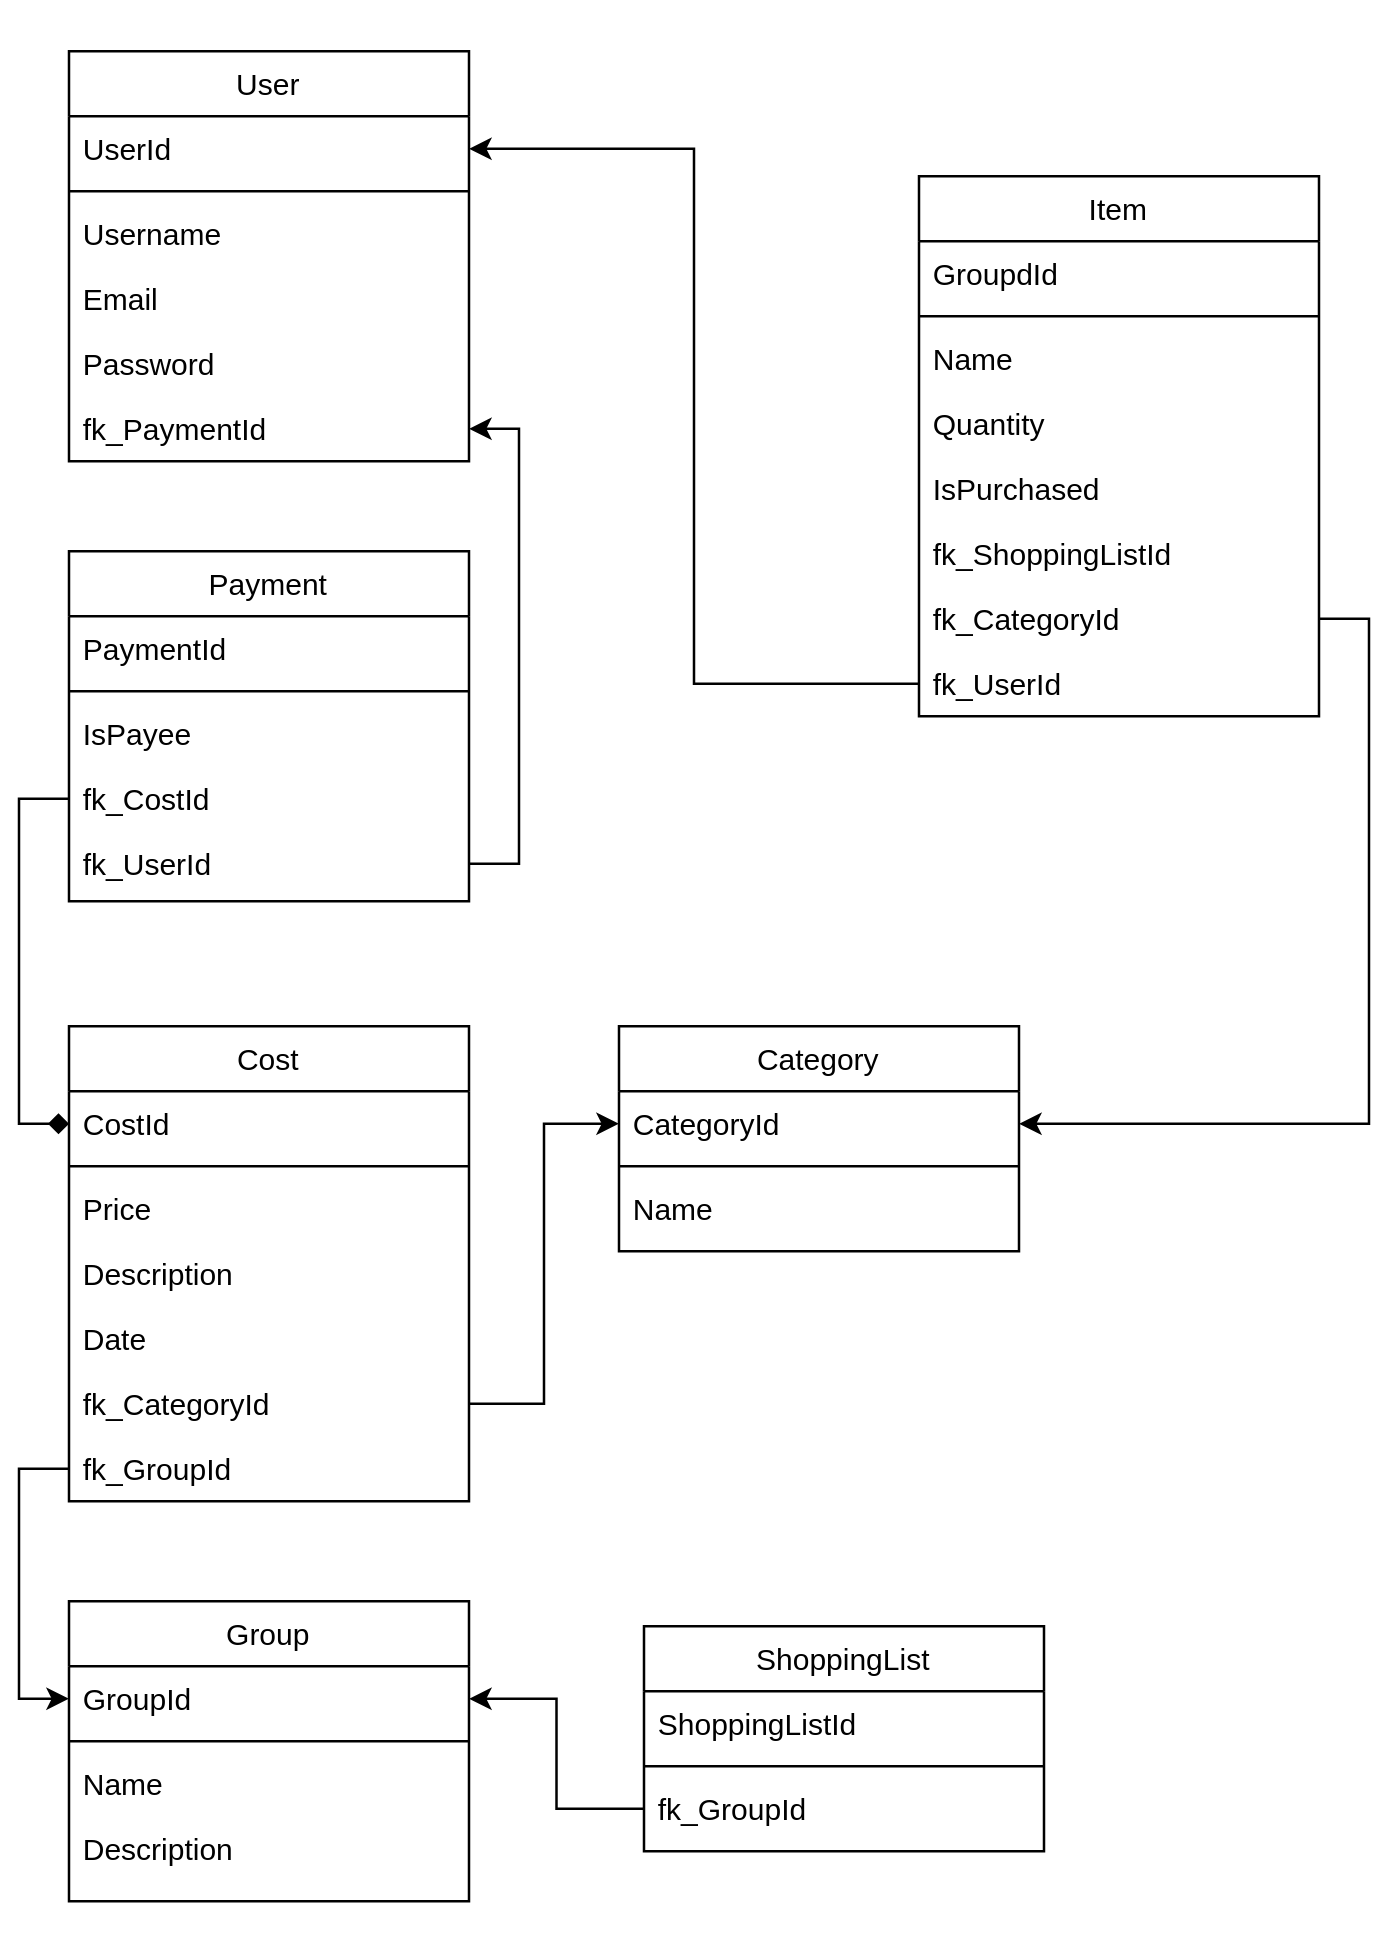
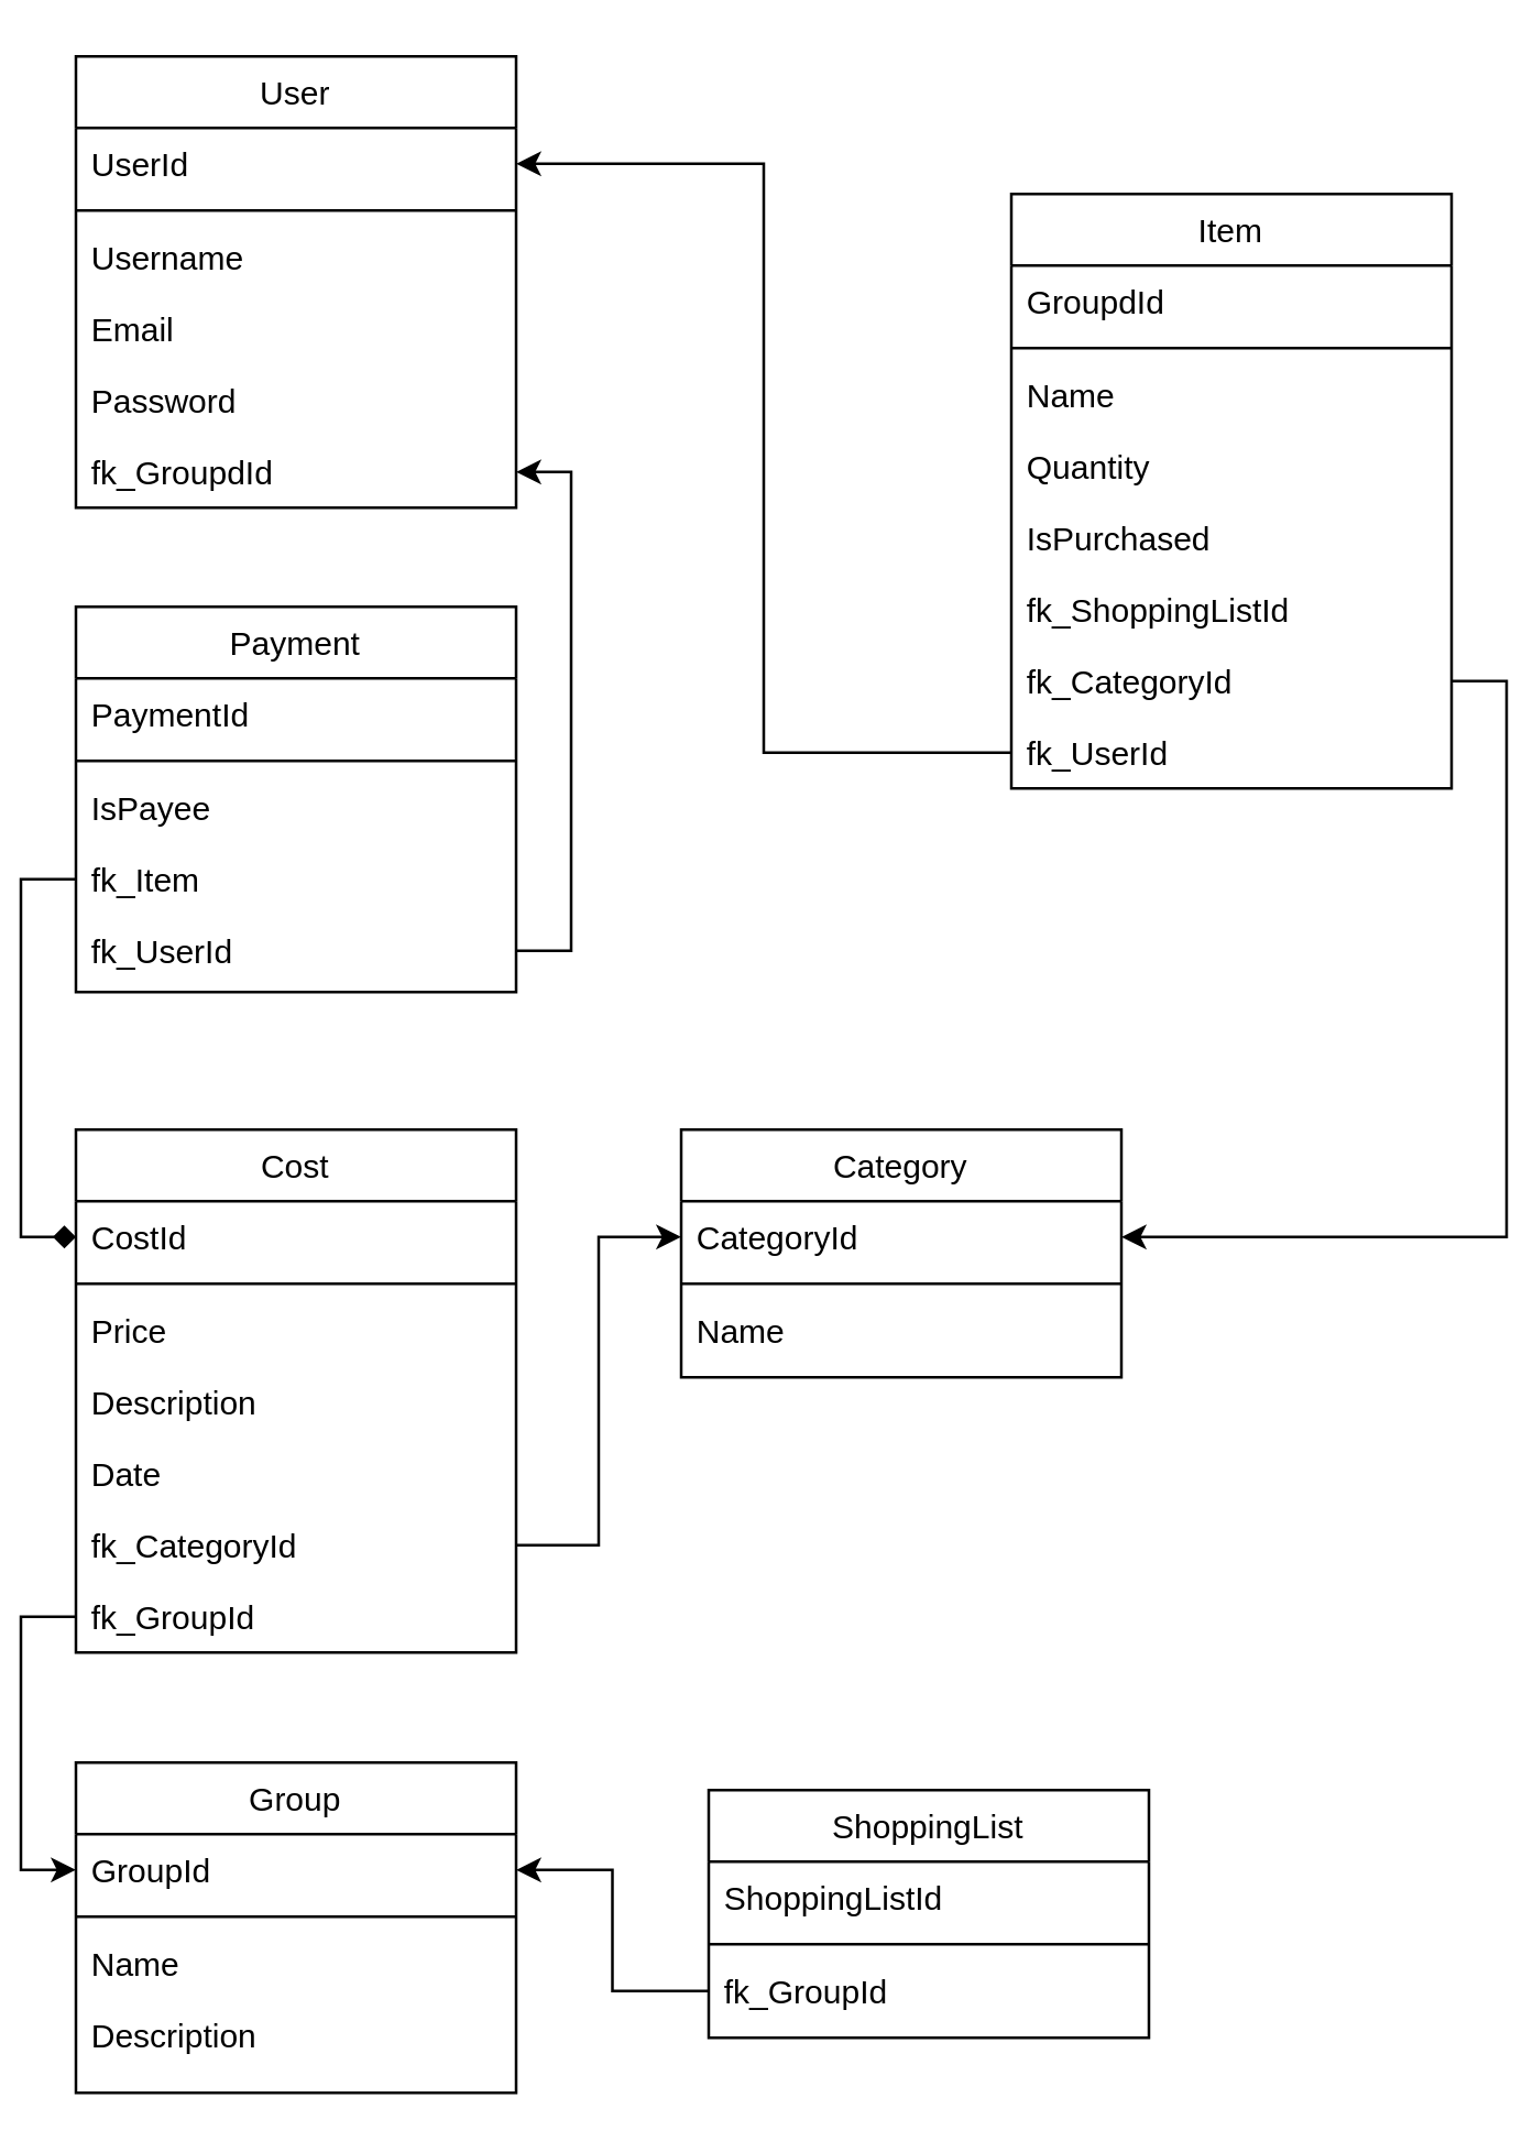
  <mxCell id="0" />
  <mxCell id="1" parent="0" />
  <mxCell id="2" value="User" style="swimlane;fontStyle=0;align=center;verticalAlign=top;childLayout=stackLayout;horizontal=1;startSize=26;horizontalStack=0;resizeParent=1;resizeLast=0;collapsible=1;marginBottom=0;rounded=0;shadow=0;strokeWidth=1;" parent="1" vertex="1"><mxGeometry x="20" y="20" width="160" height="164" as="geometry"><mxRectangle x="130" y="380" width="160" height="26" as="alternateBounds" /></mxGeometry></mxCell>
  <mxCell id="3" value="UserId" style="text;align=left;verticalAlign=top;spacingLeft=4;spacingRight=4;overflow=hidden;rotatable=0;points=[[0,0.5],[1,0.5]];portConstraint=eastwest;" parent="2" vertex="1"><mxGeometry y="26" width="160" height="26" as="geometry" /></mxCell>
  <mxCell id="4" value="" style="line;html=1;strokeWidth=1;align=left;verticalAlign=middle;spacingTop=-1;spacingLeft=3;spacingRight=3;rotatable=0;labelPosition=right;points=[];portConstraint=eastwest;" parent="2" vertex="1"><mxGeometry y="52" width="160" height="8" as="geometry" /></mxCell>
  <mxCell id="5" value="Username" style="text;align=left;verticalAlign=top;spacingLeft=4;spacingRight=4;overflow=hidden;rotatable=0;points=[[0,0.5],[1,0.5]];portConstraint=eastwest;fontStyle=0;strokeColor=none;" parent="2" vertex="1"><mxGeometry y="60" width="160" height="26" as="geometry" /></mxCell>
  <mxCell id="6" value="Email" style="text;align=left;verticalAlign=top;spacingLeft=4;spacingRight=4;overflow=hidden;rotatable=0;points=[[0,0.5],[1,0.5]];portConstraint=eastwest;" parent="2" vertex="1"><mxGeometry y="86" width="160" height="26" as="geometry" /></mxCell>
  <mxCell id="7" value="Password" style="text;align=left;verticalAlign=top;spacingLeft=4;spacingRight=4;overflow=hidden;rotatable=0;points=[[0,0.5],[1,0.5]];portConstraint=eastwest;" vertex="1" parent="2"><mxGeometry y="112" width="160" height="26" as="geometry" /></mxCell>
- <mxCell id="8" value="fk_PaymentId" style="text;align=left;verticalAlign=top;spacingLeft=4;spacingRight=4;overflow=hidden;rotatable=0;points=[[0,0.5],[1,0.5]];portConstraint=eastwest;" vertex="1" parent="2"><mxGeometry y="138" width="160" height="26" as="geometry" /></mxCell>
+ <mxCell id="8" value="fk_GroupdId" style="text;align=left;verticalAlign=top;spacingLeft=4;spacingRight=4;overflow=hidden;rotatable=0;points=[[0,0.5],[1,0.5]];portConstraint=eastwest;" vertex="1" parent="2"><mxGeometry y="138" width="160" height="26" as="geometry" /></mxCell>
  <mxCell id="9" value="Group" style="swimlane;fontStyle=0;align=center;verticalAlign=top;childLayout=stackLayout;horizontal=1;startSize=26;horizontalStack=0;resizeParent=1;resizeLast=0;collapsible=1;marginBottom=0;rounded=0;shadow=0;strokeWidth=1;" vertex="1" parent="1"><mxGeometry x="20" y="640" width="160" height="120" as="geometry"><mxRectangle x="130" y="380" width="160" height="26" as="alternateBounds" /></mxGeometry></mxCell>
  <mxCell id="10" value="GroupId" style="text;align=left;verticalAlign=top;spacingLeft=4;spacingRight=4;overflow=hidden;rotatable=0;points=[[0,0.5],[1,0.5]];portConstraint=eastwest;" vertex="1" parent="9"><mxGeometry y="26" width="160" height="26" as="geometry" /></mxCell>
  <mxCell id="11" value="" style="line;html=1;strokeWidth=1;align=left;verticalAlign=middle;spacingTop=-1;spacingLeft=3;spacingRight=3;rotatable=0;labelPosition=right;points=[];portConstraint=eastwest;" vertex="1" parent="9"><mxGeometry y="52" width="160" height="8" as="geometry" /></mxCell>
  <mxCell id="12" value="Name" style="text;align=left;verticalAlign=top;spacingLeft=4;spacingRight=4;overflow=hidden;rotatable=0;points=[[0,0.5],[1,0.5]];portConstraint=eastwest;fontStyle=0" vertex="1" parent="9"><mxGeometry y="60" width="160" height="26" as="geometry" /></mxCell>
  <mxCell id="13" value="Description" style="text;align=left;verticalAlign=top;spacingLeft=4;spacingRight=4;overflow=hidden;rotatable=0;points=[[0,0.5],[1,0.5]];portConstraint=eastwest;" vertex="1" parent="9"><mxGeometry y="86" width="160" height="26" as="geometry" /></mxCell>
  <mxCell id="14" value="Category" style="swimlane;fontStyle=0;align=center;verticalAlign=top;childLayout=stackLayout;horizontal=1;startSize=26;horizontalStack=0;resizeParent=1;resizeLast=0;collapsible=1;marginBottom=0;rounded=0;shadow=0;strokeWidth=1;" vertex="1" parent="1"><mxGeometry x="240" y="410" width="160" height="90" as="geometry"><mxRectangle x="130" y="380" width="160" height="26" as="alternateBounds" /></mxGeometry></mxCell>
  <mxCell id="15" value="CategoryId" style="text;align=left;verticalAlign=top;spacingLeft=4;spacingRight=4;overflow=hidden;rotatable=0;points=[[0,0.5],[1,0.5]];portConstraint=eastwest;" vertex="1" parent="14"><mxGeometry y="26" width="160" height="26" as="geometry" /></mxCell>
  <mxCell id="16" value="" style="line;html=1;strokeWidth=1;align=left;verticalAlign=middle;spacingTop=-1;spacingLeft=3;spacingRight=3;rotatable=0;labelPosition=right;points=[];portConstraint=eastwest;" vertex="1" parent="14"><mxGeometry y="52" width="160" height="8" as="geometry" /></mxCell>
  <mxCell id="17" value="Name" style="text;align=left;verticalAlign=top;spacingLeft=4;spacingRight=4;overflow=hidden;rotatable=0;points=[[0,0.5],[1,0.5]];portConstraint=eastwest;fontStyle=0;strokeColor=none;" vertex="1" parent="14"><mxGeometry y="60" width="160" height="26" as="geometry" /></mxCell>
  <mxCell id="18" value="ShoppingList" style="swimlane;fontStyle=0;align=center;verticalAlign=top;childLayout=stackLayout;horizontal=1;startSize=26;horizontalStack=0;resizeParent=1;resizeLast=0;collapsible=1;marginBottom=0;rounded=0;shadow=0;strokeWidth=1;" vertex="1" parent="1"><mxGeometry x="250" y="650" width="160" height="90" as="geometry"><mxRectangle x="130" y="380" width="160" height="26" as="alternateBounds" /></mxGeometry></mxCell>
  <mxCell id="19" value="ShoppingListId" style="text;align=left;verticalAlign=top;spacingLeft=4;spacingRight=4;overflow=hidden;rotatable=0;points=[[0,0.5],[1,0.5]];portConstraint=eastwest;" vertex="1" parent="18"><mxGeometry y="26" width="160" height="26" as="geometry" /></mxCell>
  <mxCell id="20" value="" style="line;html=1;strokeWidth=1;align=left;verticalAlign=middle;spacingTop=-1;spacingLeft=3;spacingRight=3;rotatable=0;labelPosition=right;points=[];portConstraint=eastwest;" vertex="1" parent="18"><mxGeometry y="52" width="160" height="8" as="geometry" /></mxCell>
  <mxCell id="21" value="fk_GroupId" style="text;align=left;verticalAlign=top;spacingLeft=4;spacingRight=4;overflow=hidden;rotatable=0;points=[[0,0.5],[1,0.5]];portConstraint=eastwest;fontStyle=0;strokeColor=none;" vertex="1" parent="18"><mxGeometry y="60" width="160" height="26" as="geometry" /></mxCell>
  <mxCell id="22" value="Payment" style="swimlane;fontStyle=0;align=center;verticalAlign=top;childLayout=stackLayout;horizontal=1;startSize=26;horizontalStack=0;resizeParent=1;resizeLast=0;collapsible=1;marginBottom=0;rounded=0;shadow=0;strokeWidth=1;" vertex="1" parent="1"><mxGeometry x="20" y="220" width="160" height="140" as="geometry"><mxRectangle x="130" y="380" width="160" height="26" as="alternateBounds" /></mxGeometry></mxCell>
  <mxCell id="23" value="PaymentId" style="text;align=left;verticalAlign=top;spacingLeft=4;spacingRight=4;overflow=hidden;rotatable=0;points=[[0,0.5],[1,0.5]];portConstraint=eastwest;" vertex="1" parent="22"><mxGeometry y="26" width="160" height="26" as="geometry" /></mxCell>
  <mxCell id="24" value="" style="line;html=1;strokeWidth=1;align=left;verticalAlign=middle;spacingTop=-1;spacingLeft=3;spacingRight=3;rotatable=0;labelPosition=right;points=[];portConstraint=eastwest;" vertex="1" parent="22"><mxGeometry y="52" width="160" height="8" as="geometry" /></mxCell>
  <mxCell id="25" value="IsPayee" style="text;align=left;verticalAlign=top;spacingLeft=4;spacingRight=4;overflow=hidden;rotatable=0;points=[[0,0.5],[1,0.5]];portConstraint=eastwest;fontStyle=0;strokeColor=none;" vertex="1" parent="22"><mxGeometry y="60" width="160" height="26" as="geometry" /></mxCell>
- <mxCell id="26" value="fk_CostId" style="text;align=left;verticalAlign=top;spacingLeft=4;spacingRight=4;overflow=hidden;rotatable=0;points=[[0,0.5],[1,0.5]];portConstraint=eastwest;" vertex="1" parent="22"><mxGeometry y="86" width="160" height="26" as="geometry" /></mxCell>
+ <mxCell id="26" value="fk_Item" style="text;align=left;verticalAlign=top;spacingLeft=4;spacingRight=4;overflow=hidden;rotatable=0;points=[[0,0.5],[1,0.5]];portConstraint=eastwest;" vertex="1" parent="22"><mxGeometry y="86" width="160" height="26" as="geometry" /></mxCell>
  <mxCell id="27" value="fk_UserId" style="text;align=left;verticalAlign=top;spacingLeft=4;spacingRight=4;overflow=hidden;rotatable=0;points=[[0,0.5],[1,0.5]];portConstraint=eastwest;" vertex="1" parent="22"><mxGeometry y="112" width="160" height="26" as="geometry" /></mxCell>
  <mxCell id="28" value="Item" style="swimlane;fontStyle=0;align=center;verticalAlign=top;childLayout=stackLayout;horizontal=1;startSize=26;horizontalStack=0;resizeParent=1;resizeLast=0;collapsible=1;marginBottom=0;rounded=0;shadow=0;strokeWidth=1;" vertex="1" parent="1"><mxGeometry x="360" y="70" width="160" height="216" as="geometry"><mxRectangle x="130" y="380" width="160" height="26" as="alternateBounds" /></mxGeometry></mxCell>
  <mxCell id="29" value="GroupdId" style="text;align=left;verticalAlign=top;spacingLeft=4;spacingRight=4;overflow=hidden;rotatable=0;points=[[0,0.5],[1,0.5]];portConstraint=eastwest;" vertex="1" parent="28"><mxGeometry y="26" width="160" height="26" as="geometry" /></mxCell>
  <mxCell id="30" value="" style="line;html=1;strokeWidth=1;align=left;verticalAlign=middle;spacingTop=-1;spacingLeft=3;spacingRight=3;rotatable=0;labelPosition=right;points=[];portConstraint=eastwest;" vertex="1" parent="28"><mxGeometry y="52" width="160" height="8" as="geometry" /></mxCell>
  <mxCell id="31" value="Name" style="text;align=left;verticalAlign=top;spacingLeft=4;spacingRight=4;overflow=hidden;rotatable=0;points=[[0,0.5],[1,0.5]];portConstraint=eastwest;fontStyle=0;strokeColor=none;" vertex="1" parent="28"><mxGeometry y="60" width="160" height="26" as="geometry" /></mxCell>
  <mxCell id="32" value="Quantity" style="text;align=left;verticalAlign=top;spacingLeft=4;spacingRight=4;overflow=hidden;rotatable=0;points=[[0,0.5],[1,0.5]];portConstraint=eastwest;" vertex="1" parent="28"><mxGeometry y="86" width="160" height="26" as="geometry" /></mxCell>
  <mxCell id="33" value="IsPurchased" style="text;align=left;verticalAlign=top;spacingLeft=4;spacingRight=4;overflow=hidden;rotatable=0;points=[[0,0.5],[1,0.5]];portConstraint=eastwest;" vertex="1" parent="28"><mxGeometry y="112" width="160" height="26" as="geometry" /></mxCell>
  <mxCell id="34" value="fk_ShoppingListId" style="text;align=left;verticalAlign=top;spacingLeft=4;spacingRight=4;overflow=hidden;rotatable=0;points=[[0,0.5],[1,0.5]];portConstraint=eastwest;" vertex="1" parent="28"><mxGeometry y="138" width="160" height="26" as="geometry" /></mxCell>
  <mxCell id="35" value="fk_CategoryId" style="text;align=left;verticalAlign=top;spacingLeft=4;spacingRight=4;overflow=hidden;rotatable=0;points=[[0,0.5],[1,0.5]];portConstraint=eastwest;" vertex="1" parent="28"><mxGeometry y="164" width="160" height="26" as="geometry" /></mxCell>
  <mxCell id="36" value="fk_UserId" style="text;align=left;verticalAlign=top;spacingLeft=4;spacingRight=4;overflow=hidden;rotatable=0;points=[[0,0.5],[1,0.5]];portConstraint=eastwest;" vertex="1" parent="28"><mxGeometry y="190" width="160" height="26" as="geometry" /></mxCell>
  <mxCell id="37" value="Cost" style="swimlane;fontStyle=0;align=center;verticalAlign=top;childLayout=stackLayout;horizontal=1;startSize=26;horizontalStack=0;resizeParent=1;resizeLast=0;collapsible=1;marginBottom=0;rounded=0;shadow=0;strokeWidth=1;" vertex="1" parent="1"><mxGeometry x="20" y="410" width="160" height="190" as="geometry"><mxRectangle x="130" y="380" width="160" height="26" as="alternateBounds" /></mxGeometry></mxCell>
  <mxCell id="38" value="CostId" style="text;align=left;verticalAlign=top;spacingLeft=4;spacingRight=4;overflow=hidden;rotatable=0;points=[[0,0.5],[1,0.5]];portConstraint=eastwest;" vertex="1" parent="37"><mxGeometry y="26" width="160" height="26" as="geometry" /></mxCell>
  <mxCell id="39" value="" style="line;html=1;strokeWidth=1;align=left;verticalAlign=middle;spacingTop=-1;spacingLeft=3;spacingRight=3;rotatable=0;labelPosition=right;points=[];portConstraint=eastwest;" vertex="1" parent="37"><mxGeometry y="52" width="160" height="8" as="geometry" /></mxCell>
  <mxCell id="40" value="Price" style="text;align=left;verticalAlign=top;spacingLeft=4;spacingRight=4;overflow=hidden;rotatable=0;points=[[0,0.5],[1,0.5]];portConstraint=eastwest;fontStyle=0;strokeColor=none;" vertex="1" parent="37"><mxGeometry y="60" width="160" height="26" as="geometry" /></mxCell>
  <mxCell id="41" value="Description" style="text;align=left;verticalAlign=top;spacingLeft=4;spacingRight=4;overflow=hidden;rotatable=0;points=[[0,0.5],[1,0.5]];portConstraint=eastwest;" vertex="1" parent="37"><mxGeometry y="86" width="160" height="26" as="geometry" /></mxCell>
  <mxCell id="42" value="Date" style="text;align=left;verticalAlign=top;spacingLeft=4;spacingRight=4;overflow=hidden;rotatable=0;points=[[0,0.5],[1,0.5]];portConstraint=eastwest;" vertex="1" parent="37"><mxGeometry y="112" width="160" height="26" as="geometry" /></mxCell>
  <mxCell id="43" value="fk_CategoryId" style="text;align=left;verticalAlign=top;spacingLeft=4;spacingRight=4;overflow=hidden;rotatable=0;points=[[0,0.5],[1,0.5]];portConstraint=eastwest;" vertex="1" parent="37"><mxGeometry y="138" width="160" height="26" as="geometry" /></mxCell>
  <mxCell id="44" value="fk_GroupId" style="text;align=left;verticalAlign=top;spacingLeft=4;spacingRight=4;overflow=hidden;rotatable=0;points=[[0,0.5],[1,0.5]];portConstraint=eastwest;" vertex="1" parent="37"><mxGeometry y="164" width="160" height="26" as="geometry" /></mxCell>
  <mxCell id="45" style="edgeStyle=orthogonalEdgeStyle;rounded=0;orthogonalLoop=1;jettySize=auto;html=1;exitX=0;exitY=0.5;exitDx=0;exitDy=0;entryX=1;entryY=0.5;entryDx=0;entryDy=0;" edge="1" parent="1" source="36" target="3"><mxGeometry relative="1" as="geometry" /></mxCell>
  <mxCell id="46" style="edgeStyle=orthogonalEdgeStyle;rounded=0;orthogonalLoop=1;jettySize=auto;html=1;exitX=0;exitY=0.5;exitDx=0;exitDy=0;" edge="1" parent="1" source="21" target="10"><mxGeometry relative="1" as="geometry" /></mxCell>
  <mxCell id="47" style="edgeStyle=orthogonalEdgeStyle;rounded=0;orthogonalLoop=1;jettySize=auto;html=1;exitX=0;exitY=0.5;exitDx=0;exitDy=0;entryX=0;entryY=0.5;entryDx=0;entryDy=0;" edge="1" parent="1" source="44" target="10"><mxGeometry relative="1" as="geometry" /></mxCell>
  <mxCell id="48" style="edgeStyle=orthogonalEdgeStyle;rounded=0;orthogonalLoop=1;jettySize=auto;html=1;exitX=1;exitY=0.5;exitDx=0;exitDy=0;entryX=0;entryY=0.5;entryDx=0;entryDy=0;" edge="1" parent="1" source="43" target="15"><mxGeometry relative="1" as="geometry" /></mxCell>
  <mxCell id="49" style="edgeStyle=orthogonalEdgeStyle;rounded=0;orthogonalLoop=1;jettySize=auto;html=1;exitX=0;exitY=0.5;exitDx=0;exitDy=0;entryX=0;entryY=0.5;entryDx=0;entryDy=0;endArrow=diamond;" edge="1" parent="1" source="26" target="38"><mxGeometry relative="1" as="geometry" /></mxCell>
  <mxCell id="50" style="edgeStyle=orthogonalEdgeStyle;rounded=0;orthogonalLoop=1;jettySize=auto;html=1;exitX=1;exitY=0.5;exitDx=0;exitDy=0;entryX=1;entryY=0.5;entryDx=0;entryDy=0;" edge="1" parent="1" source="27" target="8"><mxGeometry relative="1" as="geometry" /></mxCell>
  <mxCell id="51" style="edgeStyle=orthogonalEdgeStyle;rounded=0;orthogonalLoop=1;jettySize=auto;html=1;exitX=1;exitY=0.5;exitDx=0;exitDy=0;entryX=1;entryY=0.5;entryDx=0;entryDy=0;" edge="1" parent="1" source="35" target="15"><mxGeometry relative="1" as="geometry" /></mxCell>
